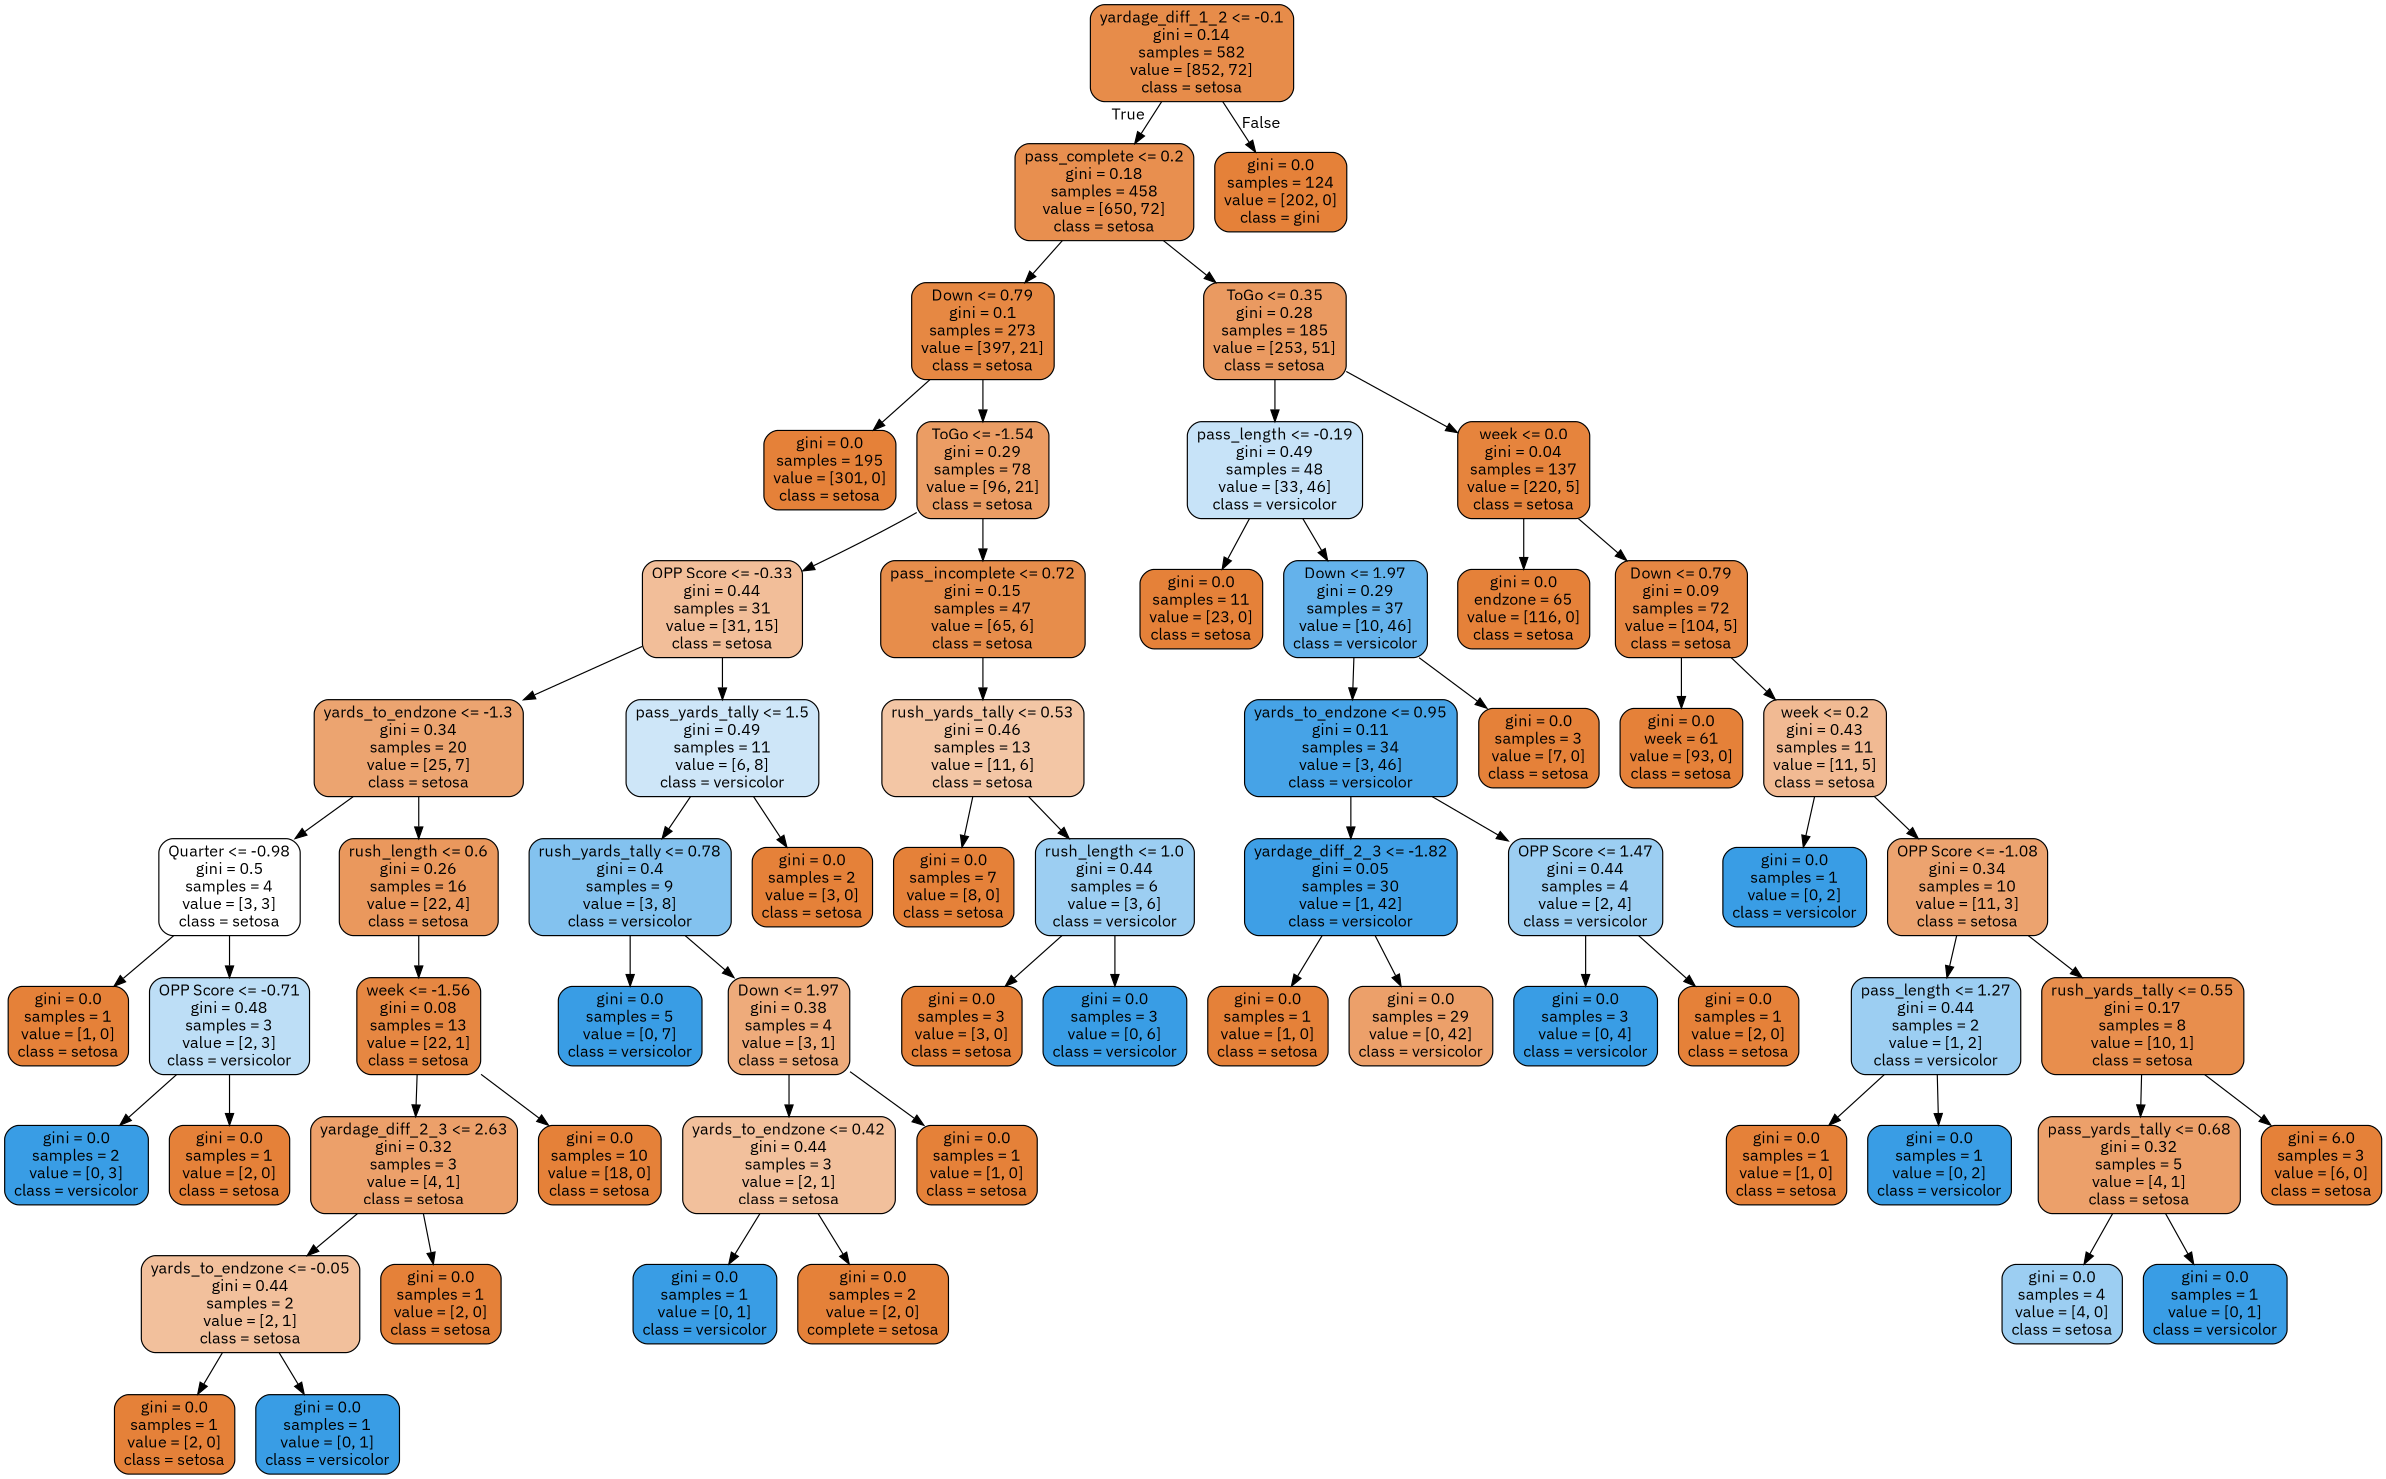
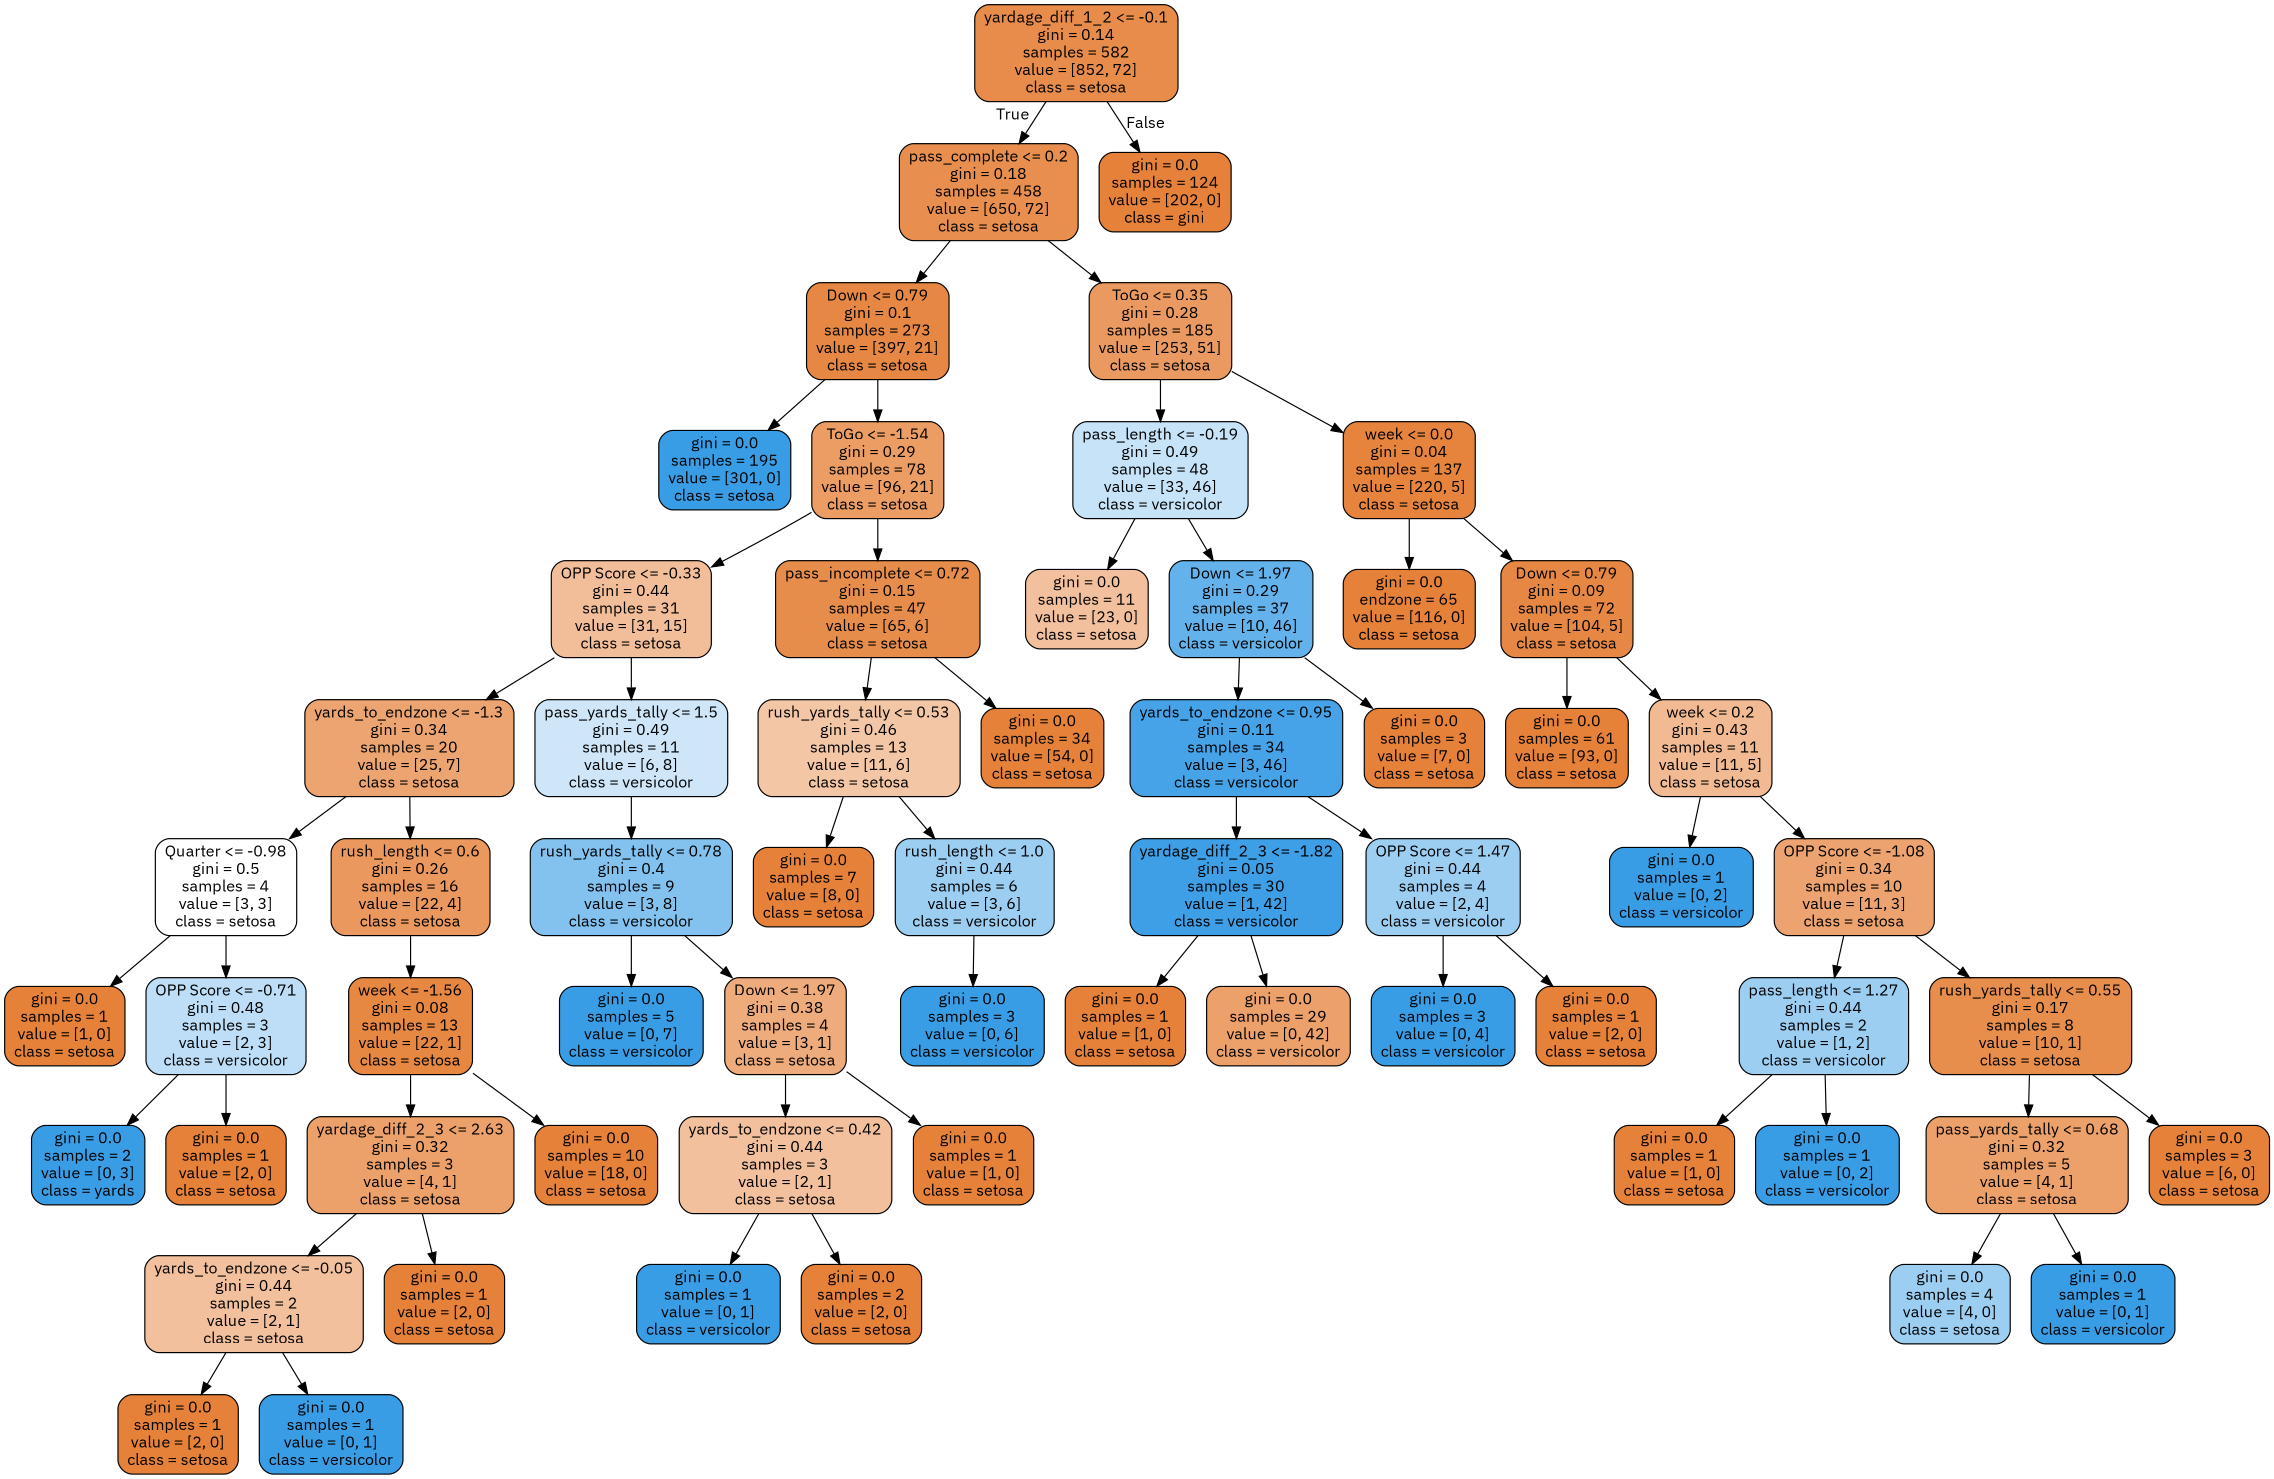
  digraph {
    fontname="IBM Plex Sans"
    node [color=black fillcolor="#e58139" fontname="IBM Plex Sans" shape=box style="filled, rounded"]
    edge [fontname="IBM Plex Sans"]
    n1 [fillcolor="#e78c4a" label="yardage_diff_1_2 <= -0.1\ngini = 0.14\nsamples = 582\nvalue = [852, 72]\nclass = setosa"]
    n2 [fillcolor="#e88f4f" label="pass_complete <= 0.2\ngini = 0.18\nsamples = 458\nvalue = [650, 72]\nclass = setosa"]
    n3 [label="gini = 0.0\nsamples = 124\nvalue = [202, 0]\nclass = gini"]
    n4 [fillcolor="#e68843" label="Down <= 0.79\ngini = 0.1\nsamples = 273\nvalue = [397, 21]\nclass = setosa"]
    n5 [fillcolor="#ea9a61" label="ToGo <= 0.35\ngini = 0.28\nsamples = 185\nvalue = [253, 51]\nclass = setosa"]
-   n6 [label="gini = 0.0\nsamples = 195\nvalue = [301, 0]\nclass = setosa"]
+   n6 [fillcolor="#399de5" label="gini = 0.0\nsamples = 195\nvalue = [301, 0]\nclass = setosa"]
    n7 [fillcolor="#eb9d64" label="ToGo <= -1.54\ngini = 0.29\nsamples = 78\nvalue = [96, 21]\nclass = setosa"]
    n8 [fillcolor="#c7e3f8" label="pass_length <= -0.19\ngini = 0.49\nsamples = 48\nvalue = [33, 46]\nclass = versicolor"]
    n9 [fillcolor="#e6843d" label="week <= 0.0\ngini = 0.04\nsamples = 137\nvalue = [220, 5]\nclass = setosa"]
    n10 [fillcolor="#f2be99" label="OPP Score <= -0.33\ngini = 0.44\nsamples = 31\nvalue = [31, 15]\nclass = setosa"]
    n11 [fillcolor="#e78d4b" label="pass_incomplete <= 0.72\ngini = 0.15\nsamples = 47\nvalue = [65, 6]\nclass = setosa"]
    n12 [fillcolor="#eca470" label="yards_to_endzone <= -1.3\ngini = 0.34\nsamples = 20\nvalue = [25, 7]\nclass = setosa"]
    n13 [fillcolor="#cee6f8" label="pass_yards_tally <= 1.5\ngini = 0.49\nsamples = 11\nvalue = [6, 8]\nclass = versicolor"]
    n14 [fillcolor="#f3c6a5" label="rush_yards_tally <= 0.53\ngini = 0.46\nsamples = 13\nvalue = [11, 6]\nclass = setosa"]
+   n15 [label="gini = 0.0\nsamples = 34\nvalue = [54, 0]\nclass = setosa"]
    n16 [fillcolor="#ffffff" label="Quarter <= -0.98\ngini = 0.5\nsamples = 4\nvalue = [3, 3]\nclass = setosa"]
    n17 [fillcolor="#ea985d" label="rush_length <= 0.6\ngini = 0.26\nsamples = 16\nvalue = [22, 4]\nclass = setosa"]
    n18 [fillcolor="#83c2ef" label="rush_yards_tally <= 0.78\ngini = 0.4\nsamples = 9\nvalue = [3, 8]\nclass = versicolor"]
-   n19 [label="gini = 0.0\nsamples = 2\nvalue = [3, 0]\nclass = setosa"]
    n20 [label="gini = 0.0\nsamples = 1\nvalue = [1, 0]\nclass = setosa"]
    n21 [fillcolor="#bddef6" label="OPP Score <= -0.71\ngini = 0.48\nsamples = 3\nvalue = [2, 3]\nclass = versicolor"]
    n22 [fillcolor="#e68742" label="week <= -1.56\ngini = 0.08\nsamples = 13\nvalue = [22, 1]\nclass = setosa"]
-   n23 [fillcolor="#399de5" label="gini = 0.0\nsamples = 2\nvalue = [0, 3]\nclass = versicolor"]
+   n23 [fillcolor="#399de5" label="gini = 0.0\nsamples = 2\nvalue = [0, 3]\nclass = yards"]
    n24 [label="gini = 0.0\nsamples = 1\nvalue = [2, 0]\nclass = setosa"]
    n25 [fillcolor="#eca06a" label="yardage_diff_2_3 <= 2.63\ngini = 0.32\nsamples = 3\nvalue = [4, 1]\nclass = setosa"]
    n26 [label="gini = 0.0\nsamples = 10\nvalue = [18, 0]\nclass = setosa"]
    n27 [fillcolor="#f2c09c" label="yards_to_endzone <= -0.05\ngini = 0.44\nsamples = 2\nvalue = [2, 1]\nclass = setosa"]
    n28 [label="gini = 0.0\nsamples = 1\nvalue = [2, 0]\nclass = setosa"]
    n29 [label="gini = 0.0\nsamples = 1\nvalue = [2, 0]\nclass = setosa"]
    n30 [fillcolor="#399de5" label="gini = 0.0\nsamples = 1\nvalue = [0, 1]\nclass = versicolor"]
    n31 [fillcolor="#399de5" label="gini = 0.0\nsamples = 5\nvalue = [0, 7]\nclass = versicolor"]
    n32 [fillcolor="#eeab7b" label="Down <= 1.97\ngini = 0.38\nsamples = 4\nvalue = [3, 1]\nclass = setosa"]
    n33 [fillcolor="#f2c09c" label="yards_to_endzone <= 0.42\ngini = 0.44\nsamples = 3\nvalue = [2, 1]\nclass = setosa"]
    n34 [label="gini = 0.0\nsamples = 1\nvalue = [1, 0]\nclass = setosa"]
    n35 [fillcolor="#399de5" label="gini = 0.0\nsamples = 1\nvalue = [0, 1]\nclass = versicolor"]
-   n36 [label="gini = 0.0\nsamples = 2\nvalue = [2, 0]\ncomplete = setosa"]
+   n36 [label="gini = 0.0\nsamples = 2\nvalue = [2, 0]\nclass = setosa"]
    n37 [label="gini = 0.0\nsamples = 7\nvalue = [8, 0]\nclass = setosa"]
    n38 [fillcolor="#9ccef2" label="rush_length <= 1.0\ngini = 0.44\nsamples = 6\nvalue = [3, 6]\nclass = versicolor"]
-   n39 [label="gini = 0.0\nsamples = 3\nvalue = [3, 0]\nclass = setosa"]
    n40 [fillcolor="#399de5" label="gini = 0.0\nsamples = 3\nvalue = [0, 6]\nclass = versicolor"]
-   n41 [label="gini = 0.0\nsamples = 11\nvalue = [23, 0]\nclass = setosa"]
+   n41 [fillcolor="#f2c09c" label="gini = 0.0\nsamples = 11\nvalue = [23, 0]\nclass = setosa"]
    n42 [fillcolor="#64b2eb" label="Down <= 1.97\ngini = 0.29\nsamples = 37\nvalue = [10, 46]\nclass = versicolor"]
    n43 [label="gini = 0.0\nendzone = 65\nvalue = [116, 0]\nclass = setosa"]
    n44 [fillcolor="#e68743" label="Down <= 0.79\ngini = 0.09\nsamples = 72\nvalue = [104, 5]\nclass = setosa"]
    n45 [fillcolor="#46a3e7" label="yards_to_endzone <= 0.95\ngini = 0.11\nsamples = 34\nvalue = [3, 46]\nclass = versicolor"]
    n46 [label="gini = 0.0\nsamples = 3\nvalue = [7, 0]\nclass = setosa"]
    n47 [fillcolor="#3e9fe6" label="yardage_diff_2_3 <= -1.82\ngini = 0.05\nsamples = 30\nvalue = [1, 42]\nclass = versicolor"]
    n48 [fillcolor="#9ccef2" label="OPP Score <= 1.47\ngini = 0.44\nsamples = 4\nvalue = [2, 4]\nclass = versicolor"]
    n49 [label="gini = 0.0\nsamples = 1\nvalue = [1, 0]\nclass = setosa"]
    n50 [fillcolor="#eca06a" label="gini = 0.0\nsamples = 29\nvalue = [0, 42]\nclass = versicolor"]
    n51 [fillcolor="#399de5" label="gini = 0.0\nsamples = 3\nvalue = [0, 4]\nclass = versicolor"]
    n52 [label="gini = 0.0\nsamples = 1\nvalue = [2, 0]\nclass = setosa"]
-   n53 [label="gini = 0.0\nweek = 61\nvalue = [93, 0]\nclass = setosa"]
+   n53 [label="gini = 0.0\nsamples = 61\nvalue = [93, 0]\nclass = setosa"]
    n54 [fillcolor="#f1ba93" label="week <= 0.2\ngini = 0.43\nsamples = 11\nvalue = [11, 5]\nclass = setosa"]
    n55 [fillcolor="#399de5" label="gini = 0.0\nsamples = 1\nvalue = [0, 2]\nclass = versicolor"]
    n56 [fillcolor="#eca36f" label="OPP Score <= -1.08\ngini = 0.34\nsamples = 10\nvalue = [11, 3]\nclass = setosa"]
    n57 [fillcolor="#9ccef2" label="pass_length <= 1.27\ngini = 0.44\nsamples = 2\nvalue = [1, 2]\nclass = versicolor"]
    n58 [fillcolor="#e88e4d" label="rush_yards_tally <= 0.55\ngini = 0.17\nsamples = 8\nvalue = [10, 1]\nclass = setosa"]
    n59 [label="gini = 0.0\nsamples = 1\nvalue = [1, 0]\nclass = setosa"]
    n60 [fillcolor="#399de5" label="gini = 0.0\nsamples = 1\nvalue = [0, 2]\nclass = versicolor"]
    n61 [fillcolor="#eca06a" label="pass_yards_tally <= 0.68\ngini = 0.32\nsamples = 5\nvalue = [4, 1]\nclass = setosa"]
-   n62 [label="gini = 6.0\nsamples = 3\nvalue = [6, 0]\nclass = setosa"]
+   n62 [label="gini = 0.0\nsamples = 3\nvalue = [6, 0]\nclass = setosa"]
    n63 [fillcolor="#9ccef2" label="gini = 0.0\nsamples = 4\nvalue = [4, 0]\nclass = setosa"]
    n64 [fillcolor="#399de5" label="gini = 0.0\nsamples = 1\nvalue = [0, 1]\nclass = versicolor"]
    n1 -> n2 [headlabel=True labelangle=45 labeldistance=2.5]
    n1 -> n3 [headlabel=False labelangle=-45 labeldistance=2.5]
    n2 -> n4
    n2 -> n5
    n4 -> n6
    n4 -> n7
    n5 -> n8
    n5 -> n9
    n7 -> n10
    n7 -> n11
    n8 -> n41
    n8 -> n42
    n9 -> n43
    n9 -> n44
    n10 -> n12
    n10 -> n13
    n11 -> n14
+   n11 -> n15
    n12 -> n16
    n12 -> n17
    n13 -> n18
-   n13 -> n19
    n14 -> n37
    n14 -> n38
    n16 -> n20
    n16 -> n21
    n17 -> n22
    n18 -> n31
    n18 -> n32
    n21 -> n23
    n21 -> n24
    n22 -> n25
    n22 -> n26
    n25 -> n27
    n25 -> n28
    n27 -> n29
    n27 -> n30
    n32 -> n33
    n32 -> n34
    n33 -> n35
    n33 -> n36
-   n38 -> n39
    n38 -> n40
    n42 -> n45
    n42 -> n46
    n44 -> n53
    n44 -> n54
    n45 -> n47
    n45 -> n48
    n47 -> n49
    n47 -> n50
    n48 -> n51
    n48 -> n52
    n54 -> n55
    n54 -> n56
    n56 -> n57
    n56 -> n58
    n57 -> n59
    n57 -> n60
    n58 -> n61
    n58 -> n62
    n61 -> n63
    n61 -> n64
  }
